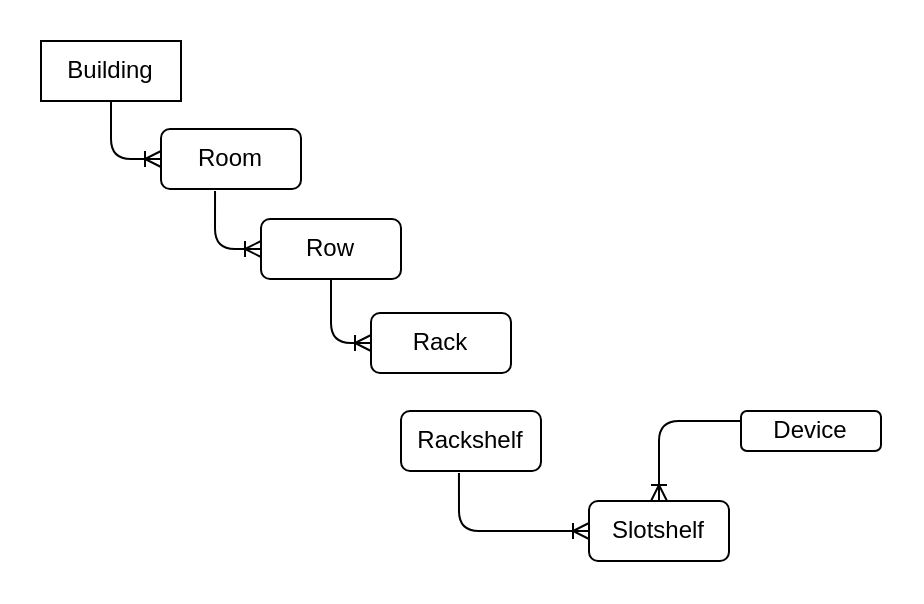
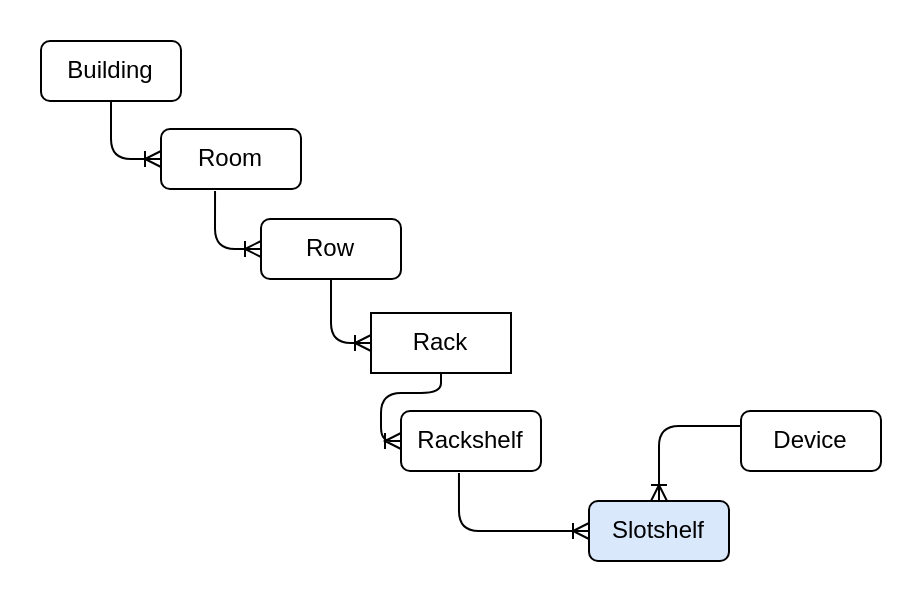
  <mxCell id="0" />
  <mxCell id="1" parent="0" />
- <mxCell id="2" value="Building" style="whiteSpace=wrap;html=1;rounded=0;" vertex="1" parent="1"><mxGeometry x="20" y="20" width="70" height="30" as="geometry" /></mxCell>
+ <mxCell id="2" value="Building" style="rounded=1;whiteSpace=wrap;html=1;" vertex="1" parent="1"><mxGeometry x="20" y="20" width="70" height="30" as="geometry" /></mxCell>
  <mxCell id="3" value="Room" style="rounded=1;whiteSpace=wrap;html=1;" vertex="1" parent="1"><mxGeometry x="80" y="64" width="70" height="30" as="geometry" /></mxCell>
  <mxCell id="4" value="" style="edgeStyle=orthogonalEdgeStyle;fontSize=12;html=1;endArrow=ERoneToMany;exitX=0.5;exitY=1;exitDx=0;exitDy=0;entryX=0;entryY=0.5;entryDx=0;entryDy=0;" edge="1" parent="1" source="2" target="3"><mxGeometry width="100" height="100" relative="1" as="geometry"><mxPoint x="280" y="300" as="sourcePoint" /><mxPoint x="380" y="200" as="targetPoint" /></mxGeometry></mxCell>
  <mxCell id="5" value="Row" style="rounded=1;whiteSpace=wrap;html=1;" vertex="1" parent="1"><mxGeometry x="130" y="109" width="70" height="30" as="geometry" /></mxCell>
  <mxCell id="6" value="" style="edgeStyle=orthogonalEdgeStyle;fontSize=12;html=1;endArrow=ERoneToMany;exitX=0.386;exitY=1.033;exitDx=0;exitDy=0;entryX=0;entryY=0.5;entryDx=0;entryDy=0;exitPerimeter=0;" edge="1" parent="1" source="3" target="5"><mxGeometry width="100" height="100" relative="1" as="geometry"><mxPoint x="55" y="120" as="sourcePoint" /><mxPoint x="80" y="149" as="targetPoint" /></mxGeometry></mxCell>
- <mxCell id="7" value="Rack" style="rounded=1;whiteSpace=wrap;html=1;" vertex="1" parent="1"><mxGeometry x="185" y="156" width="70" height="30" as="geometry" /></mxCell>
+ <mxCell id="7" value="Rack" style="whiteSpace=wrap;html=1;rounded=0;" vertex="1" parent="1"><mxGeometry x="185" y="156" width="70" height="30" as="geometry" /></mxCell>
  <mxCell id="8" value="" style="edgeStyle=orthogonalEdgeStyle;fontSize=12;html=1;endArrow=ERoneToMany;entryX=0;entryY=0.5;entryDx=0;entryDy=0;" edge="1" parent="1" source="5" target="7"><mxGeometry width="100" height="100" relative="1" as="geometry"><mxPoint x="170" y="140" as="sourcePoint" /><mxPoint x="140" y="134" as="targetPoint" /></mxGeometry></mxCell>
  <mxCell id="9" value="Rackshelf" style="rounded=1;whiteSpace=wrap;html=1;" vertex="1" parent="1"><mxGeometry x="200" y="205" width="70" height="30" as="geometry" /></mxCell>
- <mxCell id="11" value="Slotshelf" style="rounded=1;whiteSpace=wrap;html=1;" vertex="1" parent="1"><mxGeometry x="294" y="250" width="70" height="30" as="geometry" /></mxCell>
+ <mxCell id="10" value="" style="edgeStyle=orthogonalEdgeStyle;fontSize=12;html=1;endArrow=ERoneToMany;entryX=0;entryY=0.5;entryDx=0;entryDy=0;exitX=0.5;exitY=1;exitDx=0;exitDy=0;" edge="1" parent="1" source="7" target="9"><mxGeometry width="100" height="100" relative="1" as="geometry"><mxPoint x="175" y="149" as="sourcePoint" /><mxPoint x="195" y="181" as="targetPoint" /></mxGeometry></mxCell>
+ <mxCell id="11" value="Slotshelf" style="rounded=1;whiteSpace=wrap;html=1;fillColor=#dae8fc;" vertex="1" parent="1"><mxGeometry x="294" y="250" width="70" height="30" as="geometry" /></mxCell>
  <mxCell id="12" value="" style="edgeStyle=orthogonalEdgeStyle;fontSize=12;html=1;endArrow=ERoneToMany;exitX=0.414;exitY=1.033;exitDx=0;exitDy=0;exitPerimeter=0;entryX=0;entryY=0.5;entryDx=0;entryDy=0;" edge="1" parent="1" source="9" target="11"><mxGeometry width="100" height="100" relative="1" as="geometry"><mxPoint x="230" y="196" as="sourcePoint" /><mxPoint x="230" y="300" as="targetPoint" /></mxGeometry></mxCell>
- <mxCell id="13" value="Device" style="rounded=1;whiteSpace=wrap;html=1;" vertex="1" parent="1"><mxGeometry x="370" y="205" width="70" height="20" as="geometry" /></mxCell>
+ <mxCell id="13" value="Device" style="rounded=1;whiteSpace=wrap;html=1;" vertex="1" parent="1"><mxGeometry x="370" y="205" width="70" height="30" as="geometry" /></mxCell>
  <mxCell id="14" value="" style="edgeStyle=orthogonalEdgeStyle;fontSize=12;html=1;endArrow=ERoneToMany;exitX=0;exitY=0.25;exitDx=0;exitDy=0;" edge="1" parent="1" source="13" target="11"><mxGeometry width="100" height="100" relative="1" as="geometry"><mxPoint x="278.98" y="245.99" as="sourcePoint" /><mxPoint x="304" y="275" as="targetPoint" /></mxGeometry></mxCell>
